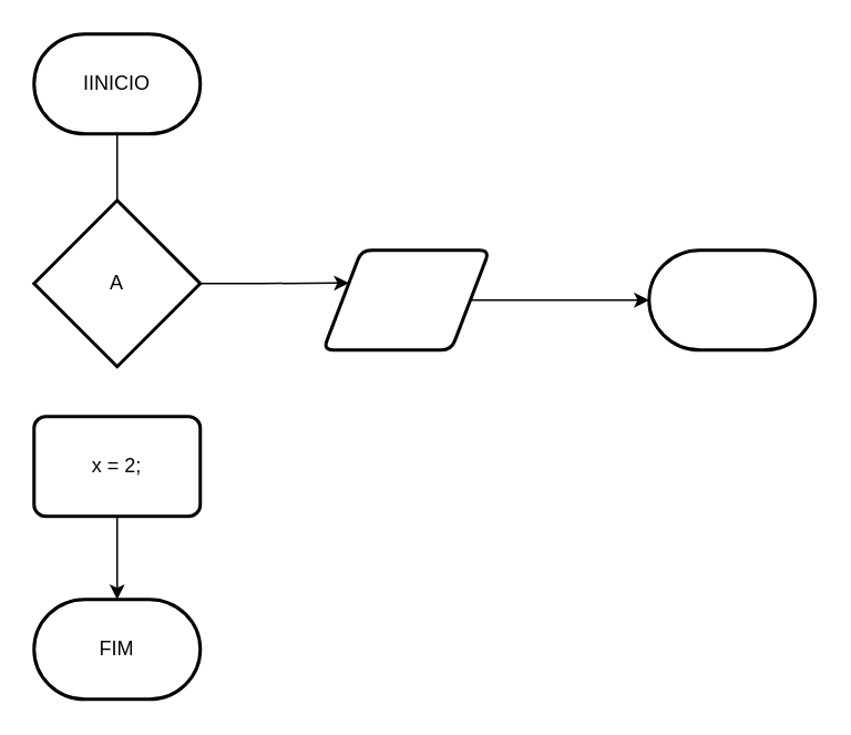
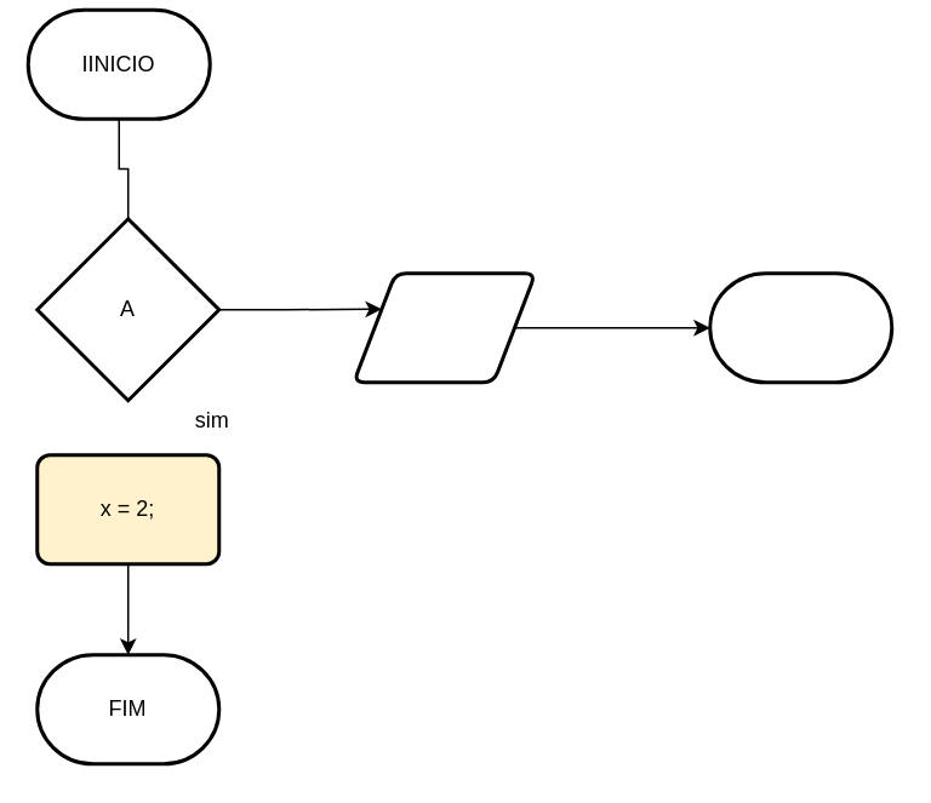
  <mxCell id="0" />
  <mxCell id="1" parent="0" />
  <mxCell id="2" style="edgeStyle=orthogonalEdgeStyle;rounded=0;orthogonalLoop=1;jettySize=auto;html=1;exitX=0.5;exitY=1;exitDx=0;exitDy=0;exitPerimeter=0;entryX=0.5;entryY=0;entryDx=0;entryDy=0;entryPerimeter=0;endArrow=none;" edge="1" parent="1" source="3" target="6"><mxGeometry relative="1" as="geometry" /></mxCell>
- <mxCell id="3" value="IINICIO" style="strokeWidth=2;html=1;shape=mxgraph.flowchart.terminator;whiteSpace=wrap;" vertex="1" parent="1"><mxGeometry x="20" y="20" width="100" height="60" as="geometry" /></mxCell>
+ <mxCell id="3" value="IINICIO" style="strokeWidth=2;html=1;shape=mxgraph.flowchart.terminator;whiteSpace=wrap;" vertex="1" parent="1"><mxGeometry x="15" y="5" width="100" height="60" as="geometry" /></mxCell>
  <mxCell id="4" value="FIM&lt;br&gt;" style="strokeWidth=2;html=1;shape=mxgraph.flowchart.terminator;whiteSpace=wrap;" vertex="1" parent="1"><mxGeometry x="20" y="360" width="100" height="60" as="geometry" /></mxCell>
  <mxCell id="5" style="edgeStyle=orthogonalEdgeStyle;rounded=0;orthogonalLoop=1;jettySize=auto;html=1;exitX=1;exitY=0.5;exitDx=0;exitDy=0;exitPerimeter=0;entryX=0;entryY=0.25;entryDx=0;entryDy=0;" edge="1" parent="1" source="6" target="8"><mxGeometry relative="1" as="geometry" /></mxCell>
  <mxCell id="6" value="A&lt;br&gt;" style="strokeWidth=2;html=1;shape=mxgraph.flowchart.decision;whiteSpace=wrap;" vertex="1" parent="1"><mxGeometry x="20" y="120" width="100" height="100" as="geometry" /></mxCell>
  <mxCell id="7" style="edgeStyle=orthogonalEdgeStyle;rounded=0;orthogonalLoop=1;jettySize=auto;html=1;exitX=1;exitY=0.5;exitDx=0;exitDy=0;" edge="1" parent="1" source="8" target="11"><mxGeometry relative="1" as="geometry" /></mxCell>
  <mxCell id="8" value="" style="shape=parallelogram;html=1;strokeWidth=2;perimeter=parallelogramPerimeter;whiteSpace=wrap;rounded=1;arcSize=12;size=0.23;" vertex="1" parent="1"><mxGeometry x="194" y="150" width="100" height="60" as="geometry" /></mxCell>
  <mxCell id="9" style="edgeStyle=orthogonalEdgeStyle;rounded=0;orthogonalLoop=1;jettySize=auto;html=1;exitX=0.5;exitY=1;exitDx=0;exitDy=0;" edge="1" parent="1" source="10" target="4"><mxGeometry relative="1" as="geometry" /></mxCell>
- <mxCell id="10" value="x = 2;" style="rounded=1;whiteSpace=wrap;html=1;absoluteArcSize=1;arcSize=14;strokeWidth=2;" vertex="1" parent="1"><mxGeometry x="20" y="250" width="100" height="60" as="geometry" /></mxCell>
+ <mxCell id="10" value="x = 2;" style="rounded=1;whiteSpace=wrap;html=1;absoluteArcSize=1;arcSize=14;strokeWidth=2;fillColor=#fff2cc;" vertex="1" parent="1"><mxGeometry x="20" y="250" width="100" height="60" as="geometry" /></mxCell>
  <mxCell id="11" value="" style="strokeWidth=2;html=1;shape=mxgraph.flowchart.terminator;whiteSpace=wrap;" vertex="1" parent="1"><mxGeometry x="390" y="150" width="100" height="60" as="geometry" /></mxCell>
+ <mxCell id="12" value="sim" style="text;html=1;align=center;verticalAlign=middle;resizable=0;points=[];autosize=1;" vertex="1" parent="1"><mxGeometry x="101" y="221" width="30" height="20" as="geometry" /></mxCell>
